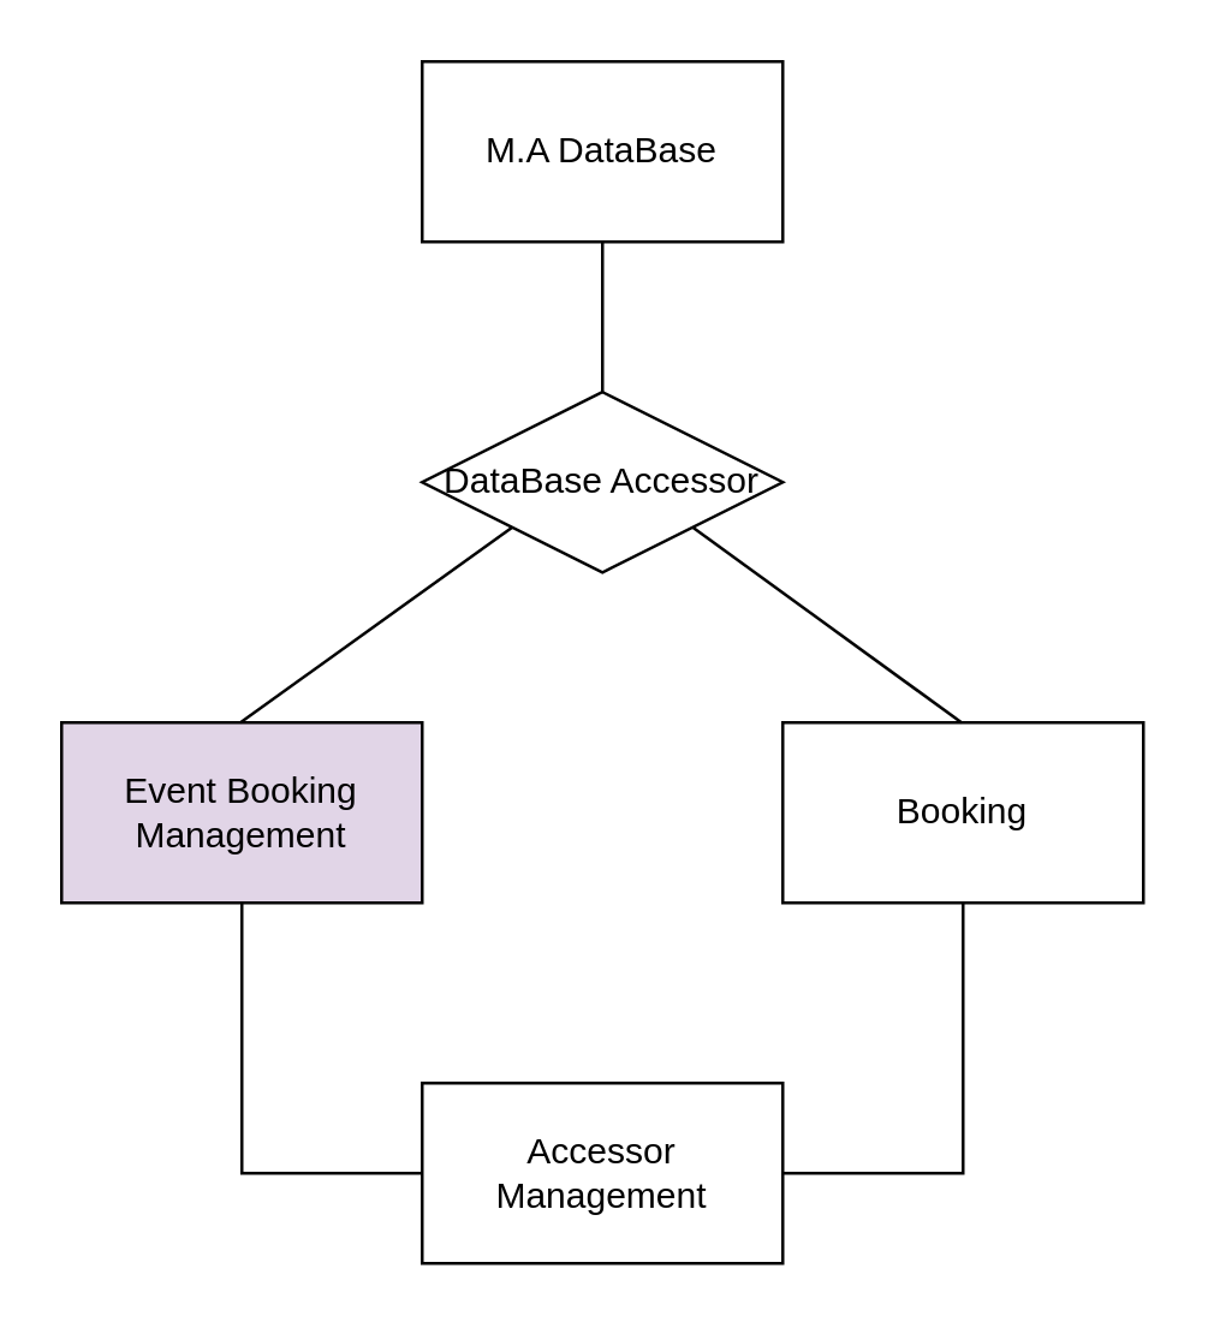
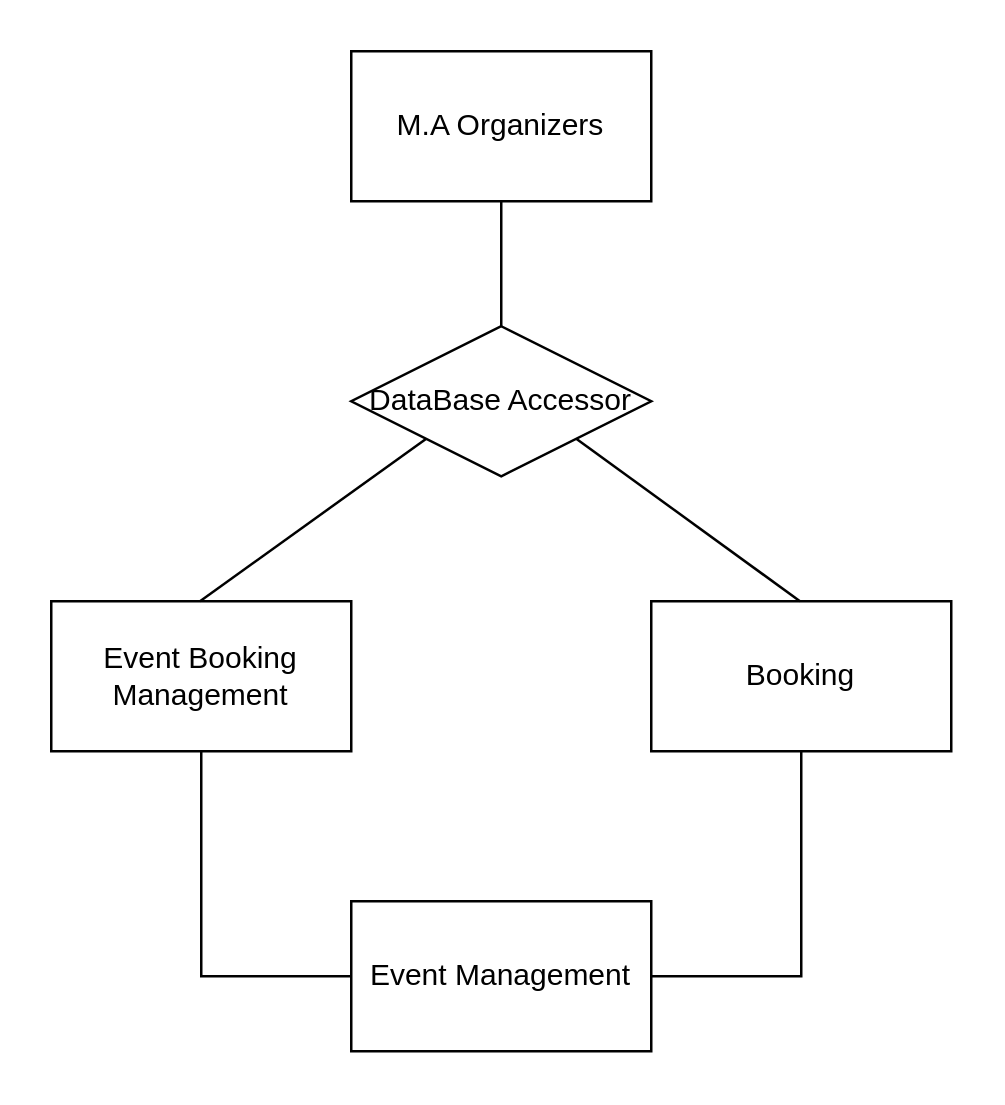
  <mxCell id="0" />
  <mxCell id="1" parent="0" />
- <mxCell id="2" value="M.A DataBase" style="rounded=0;whiteSpace=wrap;html=1;" vertex="1" parent="1"><mxGeometry x="140" y="20" width="120" height="60" as="geometry" /></mxCell>
- <mxCell id="3" value="Accessor Management" style="rounded=0;whiteSpace=wrap;html=1;" vertex="1" parent="1"><mxGeometry x="140" y="360" width="120" height="60" as="geometry" /></mxCell>
+ <mxCell id="2" value="M.A Organizers" style="rounded=0;whiteSpace=wrap;html=1;" vertex="1" parent="1"><mxGeometry x="140" y="20" width="120" height="60" as="geometry" /></mxCell>
+ <mxCell id="3" value="Event Management" style="rounded=0;whiteSpace=wrap;html=1;" vertex="1" parent="1"><mxGeometry x="140" y="360" width="120" height="60" as="geometry" /></mxCell>
  <mxCell id="4" value="DataBase Accessor" style="rhombus;whiteSpace=wrap;html=1;" vertex="1" parent="1"><mxGeometry x="140" y="130" width="120" height="60" as="geometry" /></mxCell>
- <mxCell id="5" value="Event Booking Management" style="rounded=0;whiteSpace=wrap;html=1;fillColor=#e1d5e7;" vertex="1" parent="1"><mxGeometry x="20" y="240" width="120" height="60" as="geometry" /></mxCell>
+ <mxCell id="5" value="Event Booking Management" style="rounded=0;whiteSpace=wrap;html=1;" vertex="1" parent="1"><mxGeometry x="20" y="240" width="120" height="60" as="geometry" /></mxCell>
  <mxCell id="6" value="Booking" style="rounded=0;whiteSpace=wrap;html=1;" vertex="1" parent="1"><mxGeometry x="260" y="240" width="120" height="60" as="geometry" /></mxCell>
  <mxCell id="7" value="" style="endArrow=none;html=1;rounded=0;exitX=0.5;exitY=0;exitDx=0;exitDy=0;" edge="1" parent="1" source="4"><mxGeometry width="50" height="50" relative="1" as="geometry"><mxPoint x="150" y="130" as="sourcePoint" /><mxPoint x="200" y="80" as="targetPoint" /></mxGeometry></mxCell>
  <mxCell id="8" value="" style="endArrow=none;html=1;rounded=0;exitX=0.5;exitY=0;exitDx=0;exitDy=0;entryX=1;entryY=1;entryDx=0;entryDy=0;" edge="1" parent="1" target="4"><mxGeometry width="50" height="50" relative="1" as="geometry"><mxPoint x="319.5" y="240" as="sourcePoint" /><mxPoint x="319.5" y="190" as="targetPoint" /></mxGeometry></mxCell>
  <mxCell id="9" value="" style="endArrow=none;html=1;rounded=0;exitX=0.5;exitY=0;exitDx=0;exitDy=0;entryX=0;entryY=1;entryDx=0;entryDy=0;" edge="1" parent="1" target="4"><mxGeometry width="50" height="50" relative="1" as="geometry"><mxPoint x="79.5" y="240" as="sourcePoint" /><mxPoint x="79.5" y="190" as="targetPoint" /></mxGeometry></mxCell>
  <mxCell id="10" value="" style="endArrow=none;html=1;rounded=0;exitX=0.5;exitY=1;exitDx=0;exitDy=0;" edge="1" parent="1" source="5"><mxGeometry width="50" height="50" relative="1" as="geometry"><mxPoint x="90" y="440" as="sourcePoint" /><mxPoint x="140" y="390" as="targetPoint" /><Array as="points"><mxPoint x="80" y="390" /></Array></mxGeometry></mxCell>
  <mxCell id="11" value="" style="endArrow=none;html=1;rounded=0;exitX=0.5;exitY=1;exitDx=0;exitDy=0;entryX=1;entryY=0.5;entryDx=0;entryDy=0;" edge="1" parent="1" target="3"><mxGeometry width="50" height="50" relative="1" as="geometry"><mxPoint x="320" y="300" as="sourcePoint" /><mxPoint x="380" y="390" as="targetPoint" /><Array as="points"><mxPoint x="320" y="390" /></Array></mxGeometry></mxCell>
